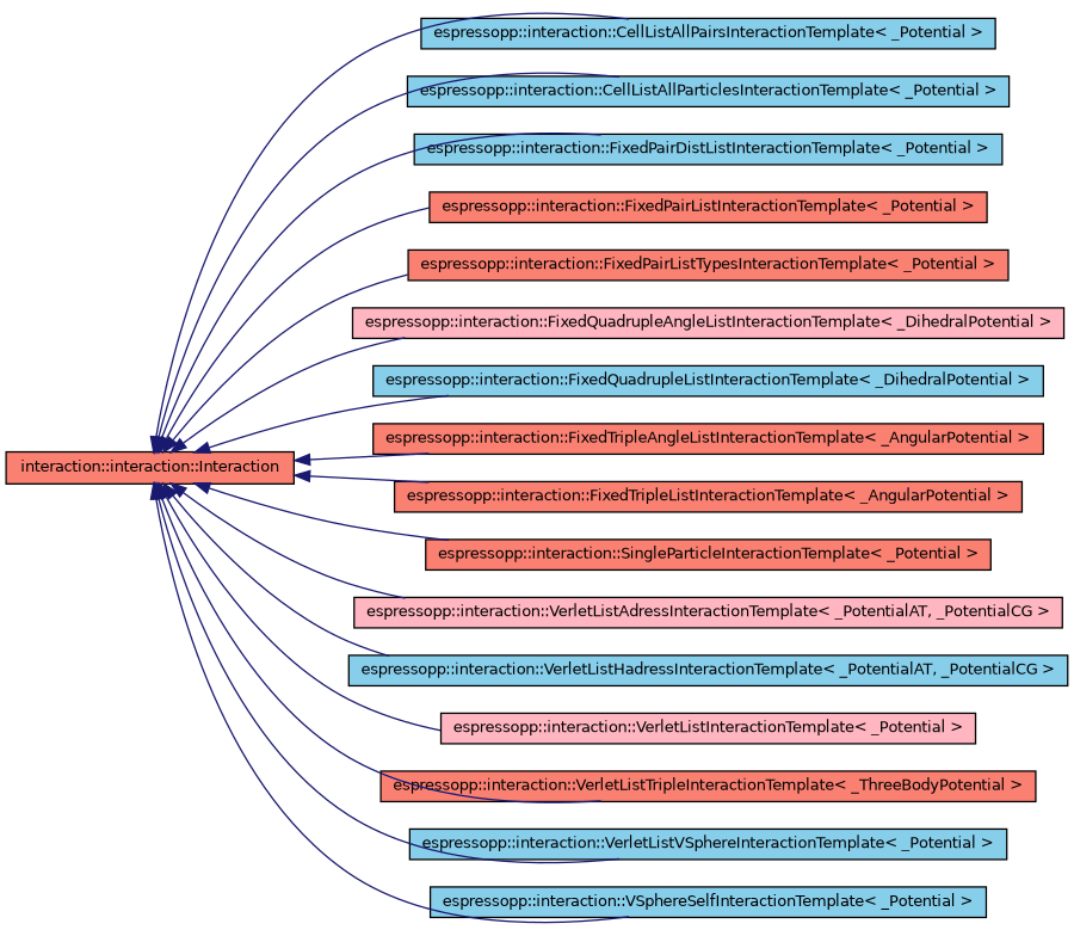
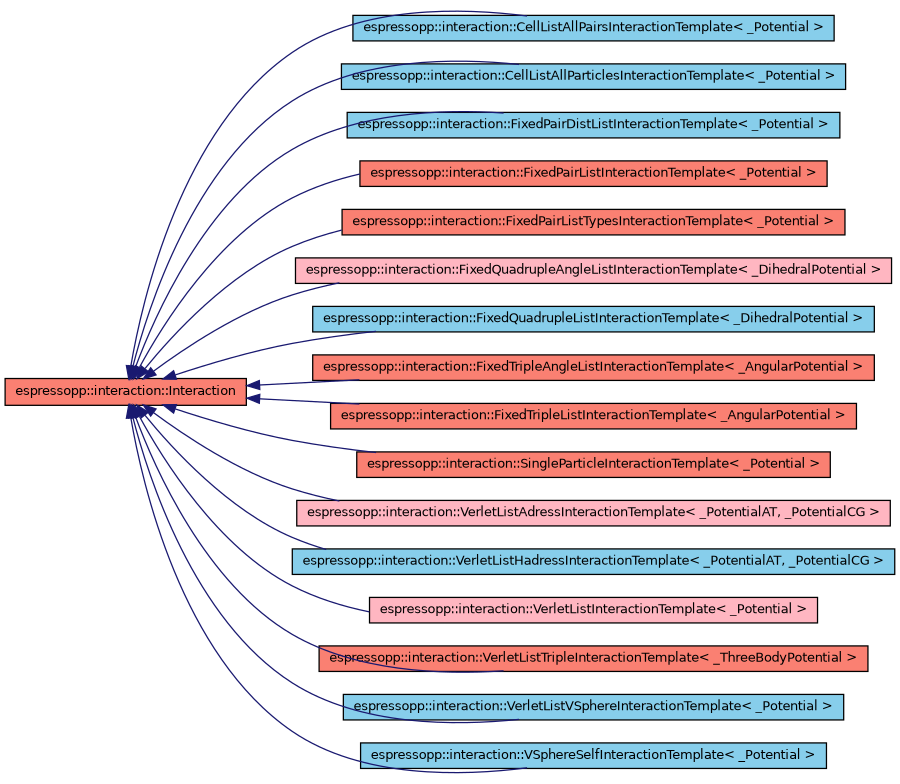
  digraph {
    rankdir=LR
    node [color=black fillcolor=salmon fontname=Helvetica fontsize=10 shape=record style=filled]
    edge [color=midnightblue dir=back fontname=Helvetica fontsize=10 labelfontname=Helvetica labelfontsize=10 style=solid]
-   n1 [fontcolor=black height=0.2 label="interaction::interaction::Interaction" width=0.4]
+   n1 [fontcolor=black height=0.2 label="espressopp::interaction::Interaction" width=0.4]
    n2 [fillcolor=skyblue height=0.2 label="espressopp::interaction::CellListAllPairsInteractionTemplate\< _Potential \>" width=0.4]
    n3 [fillcolor=skyblue height=0.2 label="espressopp::interaction::CellListAllParticlesInteractionTemplate\< _Potential \>" width=0.4]
    n4 [fillcolor=skyblue height=0.2 label="espressopp::interaction::FixedPairDistListInteractionTemplate\< _Potential \>" width=0.4]
    n5 [height=0.2 label="espressopp::interaction::FixedPairListInteractionTemplate\< _Potential \>" width=0.4]
    n6 [height=0.2 label="espressopp::interaction::FixedPairListTypesInteractionTemplate\< _Potential \>" width=0.4]
    n7 [fillcolor=lightpink height=0.2 label="espressopp::interaction::FixedQuadrupleAngleListInteractionTemplate\< _DihedralPotential \>" width=0.4]
    n8 [fillcolor=skyblue height=0.2 label="espressopp::interaction::FixedQuadrupleListInteractionTemplate\< _DihedralPotential \>" width=0.4]
    n9 [height=0.2 label="espressopp::interaction::FixedTripleAngleListInteractionTemplate\< _AngularPotential \>" width=0.4]
    n10 [height=0.2 label="espressopp::interaction::FixedTripleListInteractionTemplate\< _AngularPotential \>" width=0.4]
    n11 [height=0.2 label="espressopp::interaction::SingleParticleInteractionTemplate\< _Potential \>" width=0.4]
    n12 [fillcolor=lightpink height=0.2 label="espressopp::interaction::VerletListAdressInteractionTemplate\< _PotentialAT, _PotentialCG \>" width=0.4]
    n13 [fillcolor=skyblue height=0.2 label="espressopp::interaction::VerletListHadressInteractionTemplate\< _PotentialAT, _PotentialCG \>" width=0.4]
    n14 [fillcolor=lightpink height=0.2 label="espressopp::interaction::VerletListInteractionTemplate\< _Potential \>" width=0.4]
    n15 [height=0.2 label="espressopp::interaction::VerletListTripleInteractionTemplate\< _ThreeBodyPotential \>" width=0.4]
    n16 [fillcolor=skyblue height=0.2 label="espressopp::interaction::VerletListVSphereInteractionTemplate\< _Potential \>" width=0.4]
    n17 [fillcolor=skyblue height=0.2 label="espressopp::interaction::VSphereSelfInteractionTemplate\< _Potential \>" width=0.4]
    n1 -> n2
    n1 -> n3
    n1 -> n4
    n1 -> n5
    n1 -> n6
    n1 -> n7
    n1 -> n8
    n1 -> n9
    n1 -> n10
    n1 -> n11
    n1 -> n12
    n1 -> n13
    n1 -> n14
    n1 -> n15
    n1 -> n16
    n1 -> n17
  }
